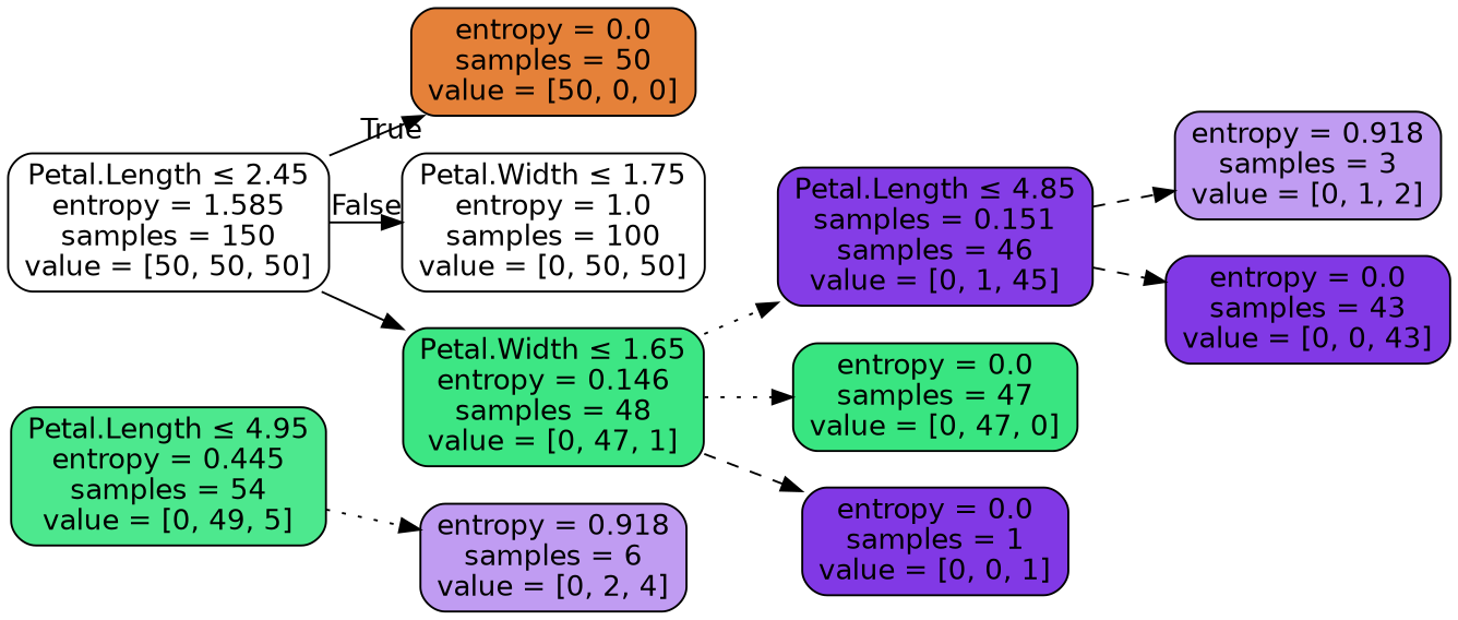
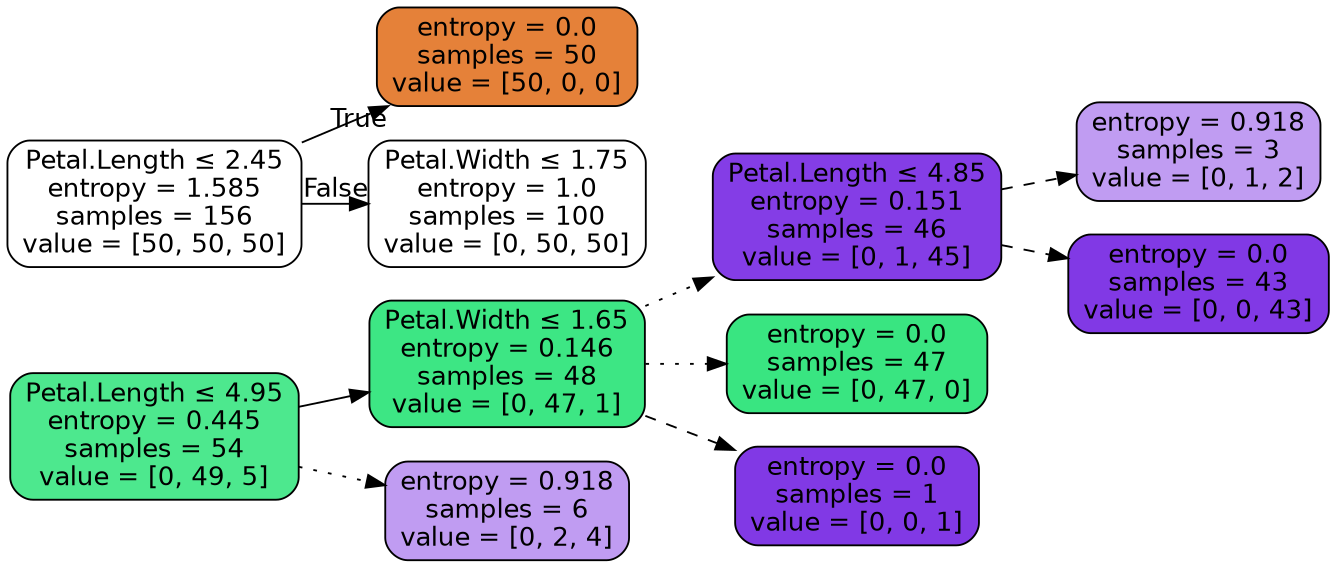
  digraph {
    rankdir=LR
    node [color=black fillcolor="#ffffff" fontname=helvetica shape=box style="filled, rounded"]
    edge [fontname=helvetica style=solid]
-   n1 [label=<Petal.Length &le; 2.45<br/>entropy = 1.585<br/>samples = 150<br/>value = [50, 50, 50]>]
+   n1 [label=<Petal.Length &le; 2.45<br/>entropy = 1.585<br/>samples = 156<br/>value = [50, 50, 50]>]
    n2 [fillcolor="#e58139" label=<entropy = 0.0<br/>samples = 50<br/>value = [50, 0, 0]>]
    n3 [label=<Petal.Width &le; 1.75<br/>entropy = 1.0<br/>samples = 100<br/>value = [0, 50, 50]>]
    n4 [fillcolor="#4de88e" label=<Petal.Length &le; 4.95<br/>entropy = 0.445<br/>samples = 54<br/>value = [0, 49, 5]>]
    n5 [fillcolor="#3de684" label=<Petal.Width &le; 1.65<br/>entropy = 0.146<br/>samples = 48<br/>value = [0, 47, 1]>]
    n6 [fillcolor="#c09cf2" label=<entropy = 0.918<br/>samples = 6<br/>value = [0, 2, 4]>]
-   n7 [fillcolor="#843de6" label=<Petal.Length &le; 4.85<br/>samples = 0.151<br/>samples = 46<br/>value = [0, 1, 45]>]
+   n7 [fillcolor="#843de6" label=<Petal.Length &le; 4.85<br/>entropy = 0.151<br/>samples = 46<br/>value = [0, 1, 45]>]
    n8 [fillcolor="#c09cf2" label=<entropy = 0.918<br/>samples = 3<br/>value = [0, 1, 2]>]
    n9 [fillcolor="#8139e5" label=<entropy = 0.0<br/>samples = 43<br/>value = [0, 0, 43]>]
    n10 [fillcolor="#39e581" label=<entropy = 0.0<br/>samples = 47<br/>value = [0, 47, 0]>]
    n11 [fillcolor="#8139e5" label=<entropy = 0.0<br/>samples = 1<br/>value = [0, 0, 1]>]
    n1 -> n2 [headlabel=True labelangle=45 labeldistance=2.5]
    n1 -> n3 [headlabel=False labelangle=-45 labeldistance=2.5]
-   n1 -> n5
+   n4 -> n5
    n4 -> n6 [style=dotted]
    n5 -> n7 [style=dotted]
    n5 -> n10 [style=dotted]
    n5 -> n11 [style=dashed]
    n7 -> n8 [style=dashed]
    n7 -> n9 [style=dashed]
  }
